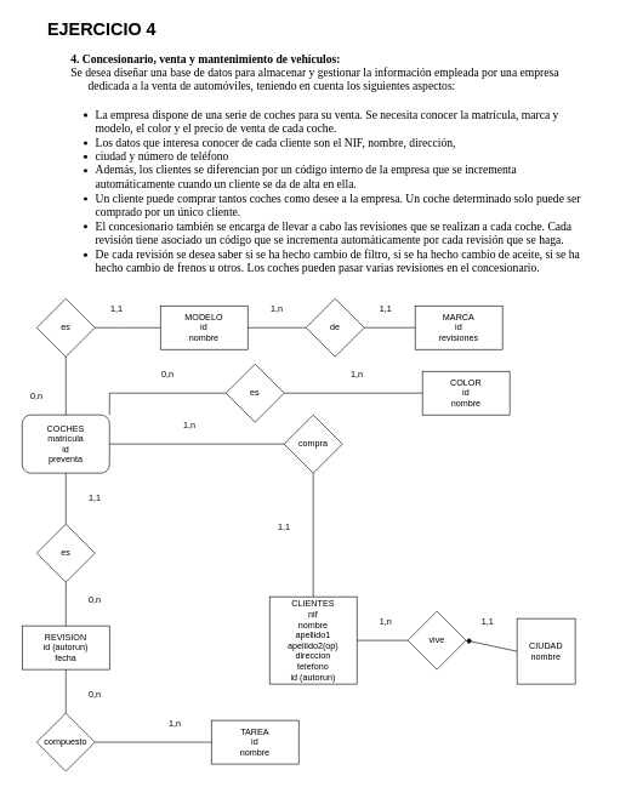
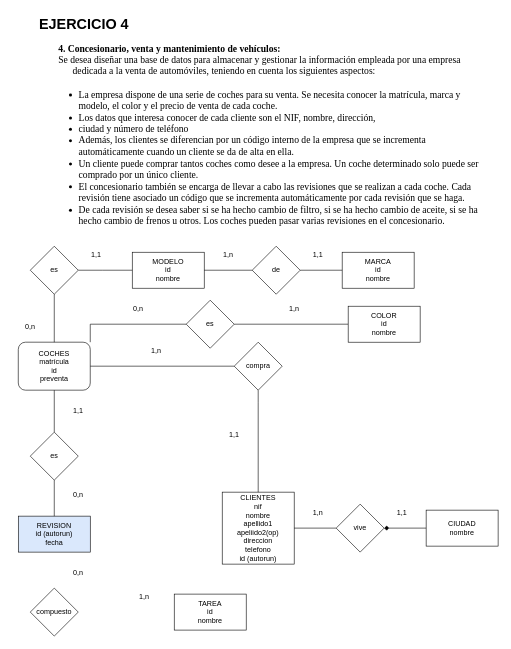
  <mxCell id="0" />
  <mxCell id="1" parent="0" />
  <mxCell id="2" value="&lt;h1&gt;EJERCICIO 4&lt;/h1&gt;&lt;p style=&quot;line-height:1.2;margin-left: 24pt;text-indent: -18pt;margin-top:0pt;margin-bottom:0pt;padding:0pt 0pt 0pt 18pt;&quot; dir=&quot;ltr&quot;&gt;&lt;span style=&quot;font-size: 12pt; font-family: &amp;quot;Liberation Serif&amp;quot;; color: rgb(0, 0, 0); background-color: transparent; font-weight: 700; font-style: normal; font-variant: normal; text-decoration: none; vertical-align: baseline;&quot;&gt;4. Concesionario, venta y mantenimiento de vehículos:&amp;nbsp;&lt;/span&gt;&lt;/p&gt;&lt;p style=&quot;line-height:1.2;margin-left: 24pt;text-indent: -18pt;margin-top:0pt;margin-bottom:0pt;padding:0pt 0pt 0pt 18pt;&quot; dir=&quot;ltr&quot;&gt;&lt;span style=&quot;background-color: transparent; font-family: &amp;quot;Liberation Serif&amp;quot;; font-size: 12pt; text-indent: -18pt;&quot;&gt;Se desea diseñar una base de datos para almacenar y gestionar la información empleada por una empresa dedicada a la venta de automóviles, teniendo en cuenta los siguientes aspectos:&amp;nbsp;&lt;/span&gt;&lt;br&gt;&lt;/p&gt;&lt;p style=&quot;line-height:1.2;margin-left: 24pt;text-indent: -18pt;margin-top:0pt;margin-bottom:0pt;padding:0pt 0pt 0pt 18pt;&quot; dir=&quot;ltr&quot;&gt;&lt;span style=&quot;background-color: transparent; font-family: &amp;quot;Liberation Serif&amp;quot;; font-size: 12pt; text-indent: -18pt;&quot;&gt;&lt;br&gt;&lt;/span&gt;&lt;/p&gt;&lt;ul style=&quot;margin-top:0;margin-bottom:0;padding-inline-start:48px;&quot;&gt;&lt;li aria-level=&quot;1&quot; style=&quot;list-style-type: disc; font-size: 12pt; font-family: &amp;quot;Liberation Serif&amp;quot;; color: rgb(0, 0, 0); background-color: transparent; font-weight: 400; font-style: normal; font-variant: normal; text-decoration: none; vertical-align: baseline; margin-left: 13.5pt;&quot; dir=&quot;ltr&quot;&gt;&lt;p role=&quot;presentation&quot; style=&quot;line-height:1.2;margin-top:0pt;margin-bottom:0pt;&quot; dir=&quot;ltr&quot;&gt;&lt;span style=&quot;font-size: 12pt; font-family: &amp;quot;Liberation Serif&amp;quot;; color: rgb(0, 0, 0); background-color: transparent; font-weight: 400; font-style: normal; font-variant: normal; text-decoration: none; vertical-align: baseline;&quot;&gt;La empresa dispone de una serie de coches para su venta. Se necesita conocer la matrícula, marca y modelo, el color y el precio de venta de cada coche.&amp;nbsp;&lt;/span&gt;&lt;/p&gt;&lt;/li&gt;&lt;li aria-level=&quot;1&quot; style=&quot;list-style-type: disc; font-size: 12pt; font-family: &amp;quot;Liberation Serif&amp;quot;; color: rgb(0, 0, 0); background-color: transparent; font-weight: 400; font-style: normal; font-variant: normal; text-decoration: none; vertical-align: baseline; margin-left: 13.5pt;&quot; dir=&quot;ltr&quot;&gt;&lt;p role=&quot;presentation&quot; style=&quot;line-height:1.2;margin-top:0pt;margin-bottom:0pt;&quot; dir=&quot;ltr&quot;&gt;&lt;span style=&quot;font-size: 12pt; font-family: &amp;quot;Liberation Serif&amp;quot;; color: rgb(0, 0, 0); background-color: transparent; font-weight: 400; font-style: normal; font-variant: normal; text-decoration: none; vertical-align: baseline;&quot;&gt;Los datos que interesa conocer de cada cliente son el NIF, nombre, dirección,&amp;nbsp;&lt;/span&gt;&lt;/p&gt;&lt;/li&gt;&lt;li aria-level=&quot;1&quot; style=&quot;list-style-type: disc; font-size: 12pt; font-family: &amp;quot;Liberation Serif&amp;quot;; color: rgb(0, 0, 0); background-color: transparent; font-weight: 400; font-style: normal; font-variant: normal; text-decoration: none; vertical-align: baseline; margin-left: 13.5pt;&quot; dir=&quot;ltr&quot;&gt;&lt;p role=&quot;presentation&quot; style=&quot;line-height:1.2;margin-top:0pt;margin-bottom:0pt;&quot; dir=&quot;ltr&quot;&gt;&lt;span style=&quot;font-size: 12pt; font-family: &amp;quot;Liberation Serif&amp;quot;; color: rgb(0, 0, 0); background-color: transparent; font-weight: 400; font-style: normal; font-variant: normal; text-decoration: none; vertical-align: baseline;&quot;&gt;ciudad y número de teléfono&lt;/span&gt;&lt;/p&gt;&lt;/li&gt;&lt;li aria-level=&quot;1&quot; style=&quot;list-style-type: disc; font-size: 12pt; font-family: &amp;quot;Liberation Serif&amp;quot;; color: rgb(0, 0, 0); background-color: transparent; font-weight: 400; font-style: normal; font-variant: normal; text-decoration: none; vertical-align: baseline; margin-left: 13.5pt;&quot; dir=&quot;ltr&quot;&gt;&lt;p role=&quot;presentation&quot; style=&quot;line-height:1.2;margin-top:0pt;margin-bottom:0pt;&quot; dir=&quot;ltr&quot;&gt;&lt;span style=&quot;font-size: 12pt; font-family: &amp;quot;Liberation Serif&amp;quot;; color: rgb(0, 0, 0); background-color: transparent; font-weight: 400; font-style: normal; font-variant: normal; text-decoration: none; vertical-align: baseline;&quot;&gt;Además, los clientes se diferencian por un código interno de la empresa que se incrementa automáticamente cuando un cliente se da de alta en ella.&lt;/span&gt;&lt;/p&gt;&lt;/li&gt;&lt;li aria-level=&quot;1&quot; style=&quot;list-style-type: disc; font-size: 12pt; font-family: &amp;quot;Liberation Serif&amp;quot;; color: rgb(0, 0, 0); background-color: transparent; font-weight: 400; font-style: normal; font-variant: normal; text-decoration: none; vertical-align: baseline; margin-left: 13.5pt;&quot; dir=&quot;ltr&quot;&gt;&lt;p role=&quot;presentation&quot; style=&quot;line-height:1.2;margin-top:0pt;margin-bottom:0pt;&quot; dir=&quot;ltr&quot;&gt;&lt;span style=&quot;font-size: 12pt; font-family: &amp;quot;Liberation Serif&amp;quot;; color: rgb(0, 0, 0); background-color: transparent; font-weight: 400; font-style: normal; font-variant: normal; text-decoration: none; vertical-align: baseline;&quot;&gt;Un cliente puede comprar tantos coches como desee a la empresa. Un coche determinado solo puede ser comprado por un único cliente.&amp;nbsp;&lt;/span&gt;&lt;/p&gt;&lt;/li&gt;&lt;li aria-level=&quot;1&quot; style=&quot;list-style-type: disc; font-size: 12pt; font-family: &amp;quot;Liberation Serif&amp;quot;; color: rgb(0, 0, 0); background-color: transparent; font-weight: 400; font-style: normal; font-variant: normal; text-decoration: none; vertical-align: baseline; margin-left: 13.5pt;&quot; dir=&quot;ltr&quot;&gt;&lt;p role=&quot;presentation&quot; style=&quot;line-height:1.2;margin-top:0pt;margin-bottom:0pt;&quot; dir=&quot;ltr&quot;&gt;&lt;span style=&quot;font-size: 12pt; font-family: &amp;quot;Liberation Serif&amp;quot;; color: rgb(0, 0, 0); background-color: transparent; font-weight: 400; font-style: normal; font-variant: normal; text-decoration: none; vertical-align: baseline;&quot;&gt;El concesionario también se encarga de llevar a cabo las revisiones que se realizan a cada coche. Cada revisión tiene asociado un código que se incrementa automáticamente por cada revisión que se haga.&amp;nbsp;&lt;/span&gt;&lt;/p&gt;&lt;/li&gt;&lt;li aria-level=&quot;1&quot; style=&quot;list-style-type: disc; font-size: 12pt; font-family: &amp;quot;Liberation Serif&amp;quot;; color: rgb(0, 0, 0); background-color: transparent; font-weight: 400; font-style: normal; font-variant: normal; text-decoration: none; vertical-align: baseline; margin-left: 13.5pt;&quot; dir=&quot;ltr&quot;&gt;&lt;p role=&quot;presentation&quot; style=&quot;line-height:1.2;margin-top:0pt;margin-bottom:0pt;&quot; dir=&quot;ltr&quot;&gt;&lt;span style=&quot;font-size: 12pt; font-family: &amp;quot;Liberation Serif&amp;quot;; color: rgb(0, 0, 0); background-color: transparent; font-weight: 400; font-style: normal; font-variant: normal; text-decoration: none; vertical-align: baseline;&quot;&gt;De cada revisión se desea saber si se ha hecho cambio de filtro, si se ha hecho cambio de aceite, si se ha hecho cambio de frenos u otros. Los coches pueden pasar varias revisiones en el concesionario.&amp;nbsp;&lt;/span&gt;&lt;/p&gt;&lt;/li&gt;&lt;/ul&gt;&lt;p&gt;&lt;br&gt;&lt;/p&gt;" style="text;html=1;strokeColor=none;fillColor=none;spacing=5;spacingTop=-20;whiteSpace=wrap;overflow=hidden;rounded=0;" vertex="1" parent="1"><mxGeometry x="60" y="20" width="760" height="370" as="geometry" /></mxCell>
  <mxCell id="3" value="COCHES&lt;br&gt;matrícula&lt;br&gt;id&lt;br&gt;preventa" style="whiteSpace=wrap;html=1;rounded=1;" vertex="1" parent="1"><mxGeometry x="30" y="570" width="120" height="80" as="geometry" /></mxCell>
  <mxCell id="4" value="MODELO&lt;br&gt;id&lt;br&gt;nombre" style="rounded=0;whiteSpace=wrap;html=1;" vertex="1" parent="1"><mxGeometry x="220" y="420" width="120" height="60" as="geometry" /></mxCell>
  <mxCell id="5" value="" style="endArrow=none;html=1;rounded=0;exitX=1;exitY=0.5;exitDx=0;exitDy=0;entryX=0;entryY=0.5;entryDx=0;entryDy=0;startArrow=none;" edge="1" parent="1" source="10" target="4"><mxGeometry width="50" height="50" relative="1" as="geometry"><mxPoint x="90" y="550" as="sourcePoint" /><mxPoint x="470" y="340" as="targetPoint" /><Array as="points"><mxPoint x="170" y="450" /></Array></mxGeometry></mxCell>
- <mxCell id="6" value="MARCA&lt;br&gt;id&lt;br&gt;revisiones" style="rounded=0;whiteSpace=wrap;html=1;" vertex="1" parent="1"><mxGeometry x="570" y="420" width="120" height="60" as="geometry" /></mxCell>
+ <mxCell id="6" value="MARCA&lt;br&gt;id&lt;br&gt;nombre" style="rounded=0;whiteSpace=wrap;html=1;" vertex="1" parent="1"><mxGeometry x="570" y="420" width="120" height="60" as="geometry" /></mxCell>
  <mxCell id="7" value="" style="endArrow=none;html=1;rounded=0;exitX=1;exitY=0.5;exitDx=0;exitDy=0;entryX=0;entryY=0.5;entryDx=0;entryDy=0;startArrow=none;" edge="1" parent="1" source="8" target="6"><mxGeometry width="50" height="50" relative="1" as="geometry"><mxPoint x="420" y="400" as="sourcePoint" /><mxPoint x="470" y="350" as="targetPoint" /></mxGeometry></mxCell>
  <mxCell id="8" value="de" style="rhombus;whiteSpace=wrap;html=1;" vertex="1" parent="1"><mxGeometry x="420" y="410" width="80" height="80" as="geometry" /></mxCell>
  <mxCell id="9" value="" style="endArrow=none;html=1;rounded=0;exitX=1;exitY=0.5;exitDx=0;exitDy=0;entryX=0;entryY=0.5;entryDx=0;entryDy=0;" edge="1" parent="1" source="4" target="8"><mxGeometry width="50" height="50" relative="1" as="geometry"><mxPoint x="340" y="450" as="sourcePoint" /><mxPoint x="570" y="450" as="targetPoint" /></mxGeometry></mxCell>
  <mxCell id="10" value="es" style="rhombus;whiteSpace=wrap;html=1;" vertex="1" parent="1"><mxGeometry x="50" y="410" width="80" height="80" as="geometry" /></mxCell>
  <mxCell id="11" value="" style="endArrow=none;html=1;rounded=0;exitX=0.5;exitY=0;exitDx=0;exitDy=0;entryX=0.5;entryY=1;entryDx=0;entryDy=0;" edge="1" parent="1" source="3" target="10"><mxGeometry width="50" height="50" relative="1" as="geometry"><mxPoint x="90" y="560" as="sourcePoint" /><mxPoint x="220" y="450" as="targetPoint" /><Array as="points" /></mxGeometry></mxCell>
  <mxCell id="12" value="CLIENTES&lt;br&gt;nif&lt;br&gt;nombre&lt;br&gt;apellido1&lt;br&gt;apeliido2(op)&lt;br&gt;direccion&lt;br&gt;telefono&lt;br&gt;id (autorun)" style="rounded=0;whiteSpace=wrap;html=1;" vertex="1" parent="1"><mxGeometry x="370" y="820" width="120" height="120" as="geometry" /></mxCell>
- <mxCell id="13" value="CIUDAD&lt;br&gt;nombre&lt;br&gt;" style="rounded=0;whiteSpace=wrap;html=1;" vertex="1" parent="1"><mxGeometry x="710" y="850" width="80" height="90" as="geometry" /></mxCell>
+ <mxCell id="13" value="CIUDAD&lt;br&gt;nombre&lt;br&gt;" style="rounded=0;whiteSpace=wrap;html=1;" vertex="1" parent="1"><mxGeometry x="710" y="850" width="120" height="60" as="geometry" /></mxCell>
  <mxCell id="14" value="" style="endArrow=none;html=1;rounded=0;entryX=1;entryY=0.5;entryDx=0;entryDy=0;exitX=0;exitY=0.5;exitDx=0;exitDy=0;startArrow=none;" edge="1" parent="1" source="15" target="12"><mxGeometry width="50" height="50" relative="1" as="geometry"><mxPoint x="420" y="590" as="sourcePoint" /><mxPoint x="470" y="540" as="targetPoint" /></mxGeometry></mxCell>
  <mxCell id="15" value="vive" style="rhombus;whiteSpace=wrap;html=1;" vertex="1" parent="1"><mxGeometry x="560" y="840" width="80" height="80" as="geometry" /></mxCell>
  <mxCell id="16" value="" style="endArrow=diamond;html=1;rounded=0;entryX=1;entryY=0.5;entryDx=0;entryDy=0;exitX=0;exitY=0.5;exitDx=0;exitDy=0;" edge="1" parent="1" source="13" target="15"><mxGeometry width="50" height="50" relative="1" as="geometry"><mxPoint x="780" y="860" as="sourcePoint" /><mxPoint x="780" y="670" as="targetPoint" /></mxGeometry></mxCell>
  <mxCell id="17" value="" style="endArrow=none;html=1;rounded=0;exitX=0.5;exitY=1;exitDx=0;exitDy=0;entryX=0.5;entryY=0;entryDx=0;entryDy=0;startArrow=none;" edge="1" parent="1" source="18" target="12"><mxGeometry width="50" height="50" relative="1" as="geometry"><mxPoint x="420" y="590" as="sourcePoint" /><mxPoint x="470" y="540" as="targetPoint" /><Array as="points"><mxPoint x="430" y="670" /></Array></mxGeometry></mxCell>
  <mxCell id="18" value="compra" style="rhombus;whiteSpace=wrap;html=1;" vertex="1" parent="1"><mxGeometry x="390" y="570" width="80" height="80" as="geometry" /></mxCell>
  <mxCell id="19" value="" style="endArrow=none;html=1;rounded=0;exitX=1;exitY=0.5;exitDx=0;exitDy=0;entryX=0;entryY=0.5;entryDx=0;entryDy=0;" edge="1" parent="1" source="3" target="18"><mxGeometry width="50" height="50" relative="1" as="geometry"><mxPoint x="150" y="610" as="sourcePoint" /><mxPoint x="430" y="820" as="targetPoint" /><Array as="points" /></mxGeometry></mxCell>
  <mxCell id="20" value="1,n" style="text;html=1;strokeColor=none;fillColor=none;align=center;verticalAlign=middle;whiteSpace=wrap;rounded=0;" vertex="1" parent="1"><mxGeometry x="230" y="570" width="60" height="30" as="geometry" /></mxCell>
  <mxCell id="21" value="1,1" style="text;html=1;strokeColor=none;fillColor=none;align=center;verticalAlign=middle;whiteSpace=wrap;rounded=0;" vertex="1" parent="1"><mxGeometry x="360" y="710" width="60" height="30" as="geometry" /></mxCell>
  <mxCell id="22" value="" style="endArrow=none;html=1;rounded=0;exitX=1;exitY=0.5;exitDx=0;exitDy=0;startArrow=none;" edge="1" parent="1" source="24" target="23"><mxGeometry width="50" height="50" relative="1" as="geometry"><mxPoint x="490" y="760" as="sourcePoint" /><mxPoint x="640" y="540" as="targetPoint" /><Array as="points" /></mxGeometry></mxCell>
  <mxCell id="23" value="COLOR&lt;br&gt;id&lt;br&gt;nombre" style="rounded=0;whiteSpace=wrap;html=1;" vertex="1" parent="1"><mxGeometry x="580" y="510" width="120" height="60" as="geometry" /></mxCell>
  <mxCell id="24" value="es" style="rhombus;whiteSpace=wrap;html=1;" vertex="1" parent="1"><mxGeometry x="310" y="500" width="80" height="80" as="geometry" /></mxCell>
  <mxCell id="25" value="" style="endArrow=none;html=1;rounded=0;exitX=1;exitY=0;exitDx=0;exitDy=0;" edge="1" parent="1" source="3" target="24"><mxGeometry width="50" height="50" relative="1" as="geometry"><mxPoint x="150" y="570" as="sourcePoint" /><mxPoint x="580" y="540" as="targetPoint" /><Array as="points"><mxPoint x="150" y="540" /></Array></mxGeometry></mxCell>
- <mxCell id="26" value="REVISION&lt;br&gt;id (autorun)&lt;br&gt;fecha" style="rounded=0;whiteSpace=wrap;html=1;" vertex="1" parent="1"><mxGeometry x="30" y="860" width="120" height="60" as="geometry" /></mxCell>
+ <mxCell id="26" value="REVISION&lt;br&gt;id (autorun)&lt;br&gt;fecha" style="rounded=0;whiteSpace=wrap;html=1;fillColor=#dae8fc;" vertex="1" parent="1"><mxGeometry x="30" y="860" width="120" height="60" as="geometry" /></mxCell>
  <mxCell id="27" value="" style="endArrow=none;html=1;rounded=0;entryX=0.5;entryY=1;entryDx=0;entryDy=0;exitX=0.5;exitY=0;exitDx=0;exitDy=0;startArrow=none;" edge="1" parent="1" source="28" target="3"><mxGeometry width="50" height="50" relative="1" as="geometry"><mxPoint x="100" y="790" as="sourcePoint" /><mxPoint x="150" y="740" as="targetPoint" /></mxGeometry></mxCell>
  <mxCell id="28" value="es" style="rhombus;whiteSpace=wrap;html=1;" vertex="1" parent="1"><mxGeometry x="50" y="720" width="80" height="80" as="geometry" /></mxCell>
  <mxCell id="29" value="" style="endArrow=none;html=1;rounded=0;entryX=0.5;entryY=1;entryDx=0;entryDy=0;exitX=0.5;exitY=0;exitDx=0;exitDy=0;" edge="1" parent="1" source="26" target="28"><mxGeometry width="50" height="50" relative="1" as="geometry"><mxPoint x="90" y="860" as="sourcePoint" /><mxPoint x="90" y="650" as="targetPoint" /></mxGeometry></mxCell>
  <mxCell id="30" value="TAREA&lt;br&gt;id&lt;br&gt;nombre" style="rounded=0;whiteSpace=wrap;html=1;" vertex="1" parent="1"><mxGeometry x="290" y="990" width="120" height="60" as="geometry" /></mxCell>
- <mxCell id="31" value="" style="endArrow=none;html=1;rounded=0;exitX=1;exitY=0.5;exitDx=0;exitDy=0;entryX=0;entryY=0.5;entryDx=0;entryDy=0;startArrow=none;" edge="1" parent="1" source="32" target="30"><mxGeometry width="50" height="50" relative="1" as="geometry"><mxPoint x="500" y="920" as="sourcePoint" /><mxPoint x="550" y="870" as="targetPoint" /><Array as="points"><mxPoint x="170" y="1020" /></Array></mxGeometry></mxCell>
  <mxCell id="32" value="compuesto" style="rhombus;whiteSpace=wrap;html=1;" vertex="1" parent="1"><mxGeometry x="50" y="980" width="80" height="80" as="geometry" /></mxCell>
- <mxCell id="33" value="" style="endArrow=none;html=1;rounded=0;exitX=0.5;exitY=1;exitDx=0;exitDy=0;entryX=0.5;entryY=0;entryDx=0;entryDy=0;" edge="1" parent="1" source="26" target="32"><mxGeometry width="50" height="50" relative="1" as="geometry"><mxPoint x="90" y="920" as="sourcePoint" /><mxPoint x="290" y="1020" as="targetPoint" /><Array as="points" /></mxGeometry></mxCell>
  <mxCell id="34" value="1,1" style="text;html=1;strokeColor=none;fillColor=none;align=center;verticalAlign=middle;whiteSpace=wrap;rounded=0;" vertex="1" parent="1"><mxGeometry x="500" y="410" width="60" height="30" as="geometry" /></mxCell>
  <mxCell id="35" value="1,n" style="text;html=1;strokeColor=none;fillColor=none;align=center;verticalAlign=middle;whiteSpace=wrap;rounded=0;" vertex="1" parent="1"><mxGeometry x="350" y="410" width="60" height="30" as="geometry" /></mxCell>
  <mxCell id="36" value="1,1" style="text;html=1;strokeColor=none;fillColor=none;align=center;verticalAlign=middle;whiteSpace=wrap;rounded=0;" vertex="1" parent="1"><mxGeometry x="130" y="410" width="60" height="30" as="geometry" /></mxCell>
  <mxCell id="37" value="0,n" style="text;html=1;strokeColor=none;fillColor=none;align=center;verticalAlign=middle;whiteSpace=wrap;rounded=0;" vertex="1" parent="1"><mxGeometry y="530" width="60" height="30" as="geometry" x="20" /></mxCell>
  <mxCell id="38" value="1,n" style="text;html=1;strokeColor=none;fillColor=none;align=center;verticalAlign=middle;whiteSpace=wrap;rounded=0;" vertex="1" parent="1"><mxGeometry x="460" y="500" width="60" height="30" as="geometry" /></mxCell>
  <mxCell id="39" value="0,n" style="text;html=1;strokeColor=none;fillColor=none;align=center;verticalAlign=middle;whiteSpace=wrap;rounded=0;" vertex="1" parent="1"><mxGeometry x="200" y="500" width="60" height="30" as="geometry" /></mxCell>
  <mxCell id="40" value="1,n" style="text;html=1;strokeColor=none;fillColor=none;align=center;verticalAlign=middle;whiteSpace=wrap;rounded=0;" vertex="1" parent="1"><mxGeometry x="210" y="980" width="60" height="30" as="geometry" /></mxCell>
  <mxCell id="41" value="0,n" style="text;html=1;strokeColor=none;fillColor=none;align=center;verticalAlign=middle;whiteSpace=wrap;rounded=0;" vertex="1" parent="1"><mxGeometry x="100" y="810" width="60" height="30" as="geometry" /></mxCell>
  <mxCell id="42" value="0,n" style="text;html=1;strokeColor=none;fillColor=none;align=center;verticalAlign=middle;whiteSpace=wrap;rounded=0;" vertex="1" parent="1"><mxGeometry x="100" y="940" width="60" height="30" as="geometry" /></mxCell>
  <mxCell id="43" value="1,1" style="text;html=1;strokeColor=none;fillColor=none;align=center;verticalAlign=middle;whiteSpace=wrap;rounded=0;" vertex="1" parent="1"><mxGeometry x="100" y="670" width="60" height="30" as="geometry" /></mxCell>
  <mxCell id="44" value="1,n" style="text;html=1;strokeColor=none;fillColor=none;align=center;verticalAlign=middle;whiteSpace=wrap;rounded=0;" vertex="1" parent="1"><mxGeometry x="500" y="840" width="60" height="30" as="geometry" /></mxCell>
  <mxCell id="45" value="1,1" style="text;html=1;strokeColor=none;fillColor=none;align=center;verticalAlign=middle;whiteSpace=wrap;rounded=0;" vertex="1" parent="1"><mxGeometry x="640" y="840" width="60" height="30" as="geometry" /></mxCell>
